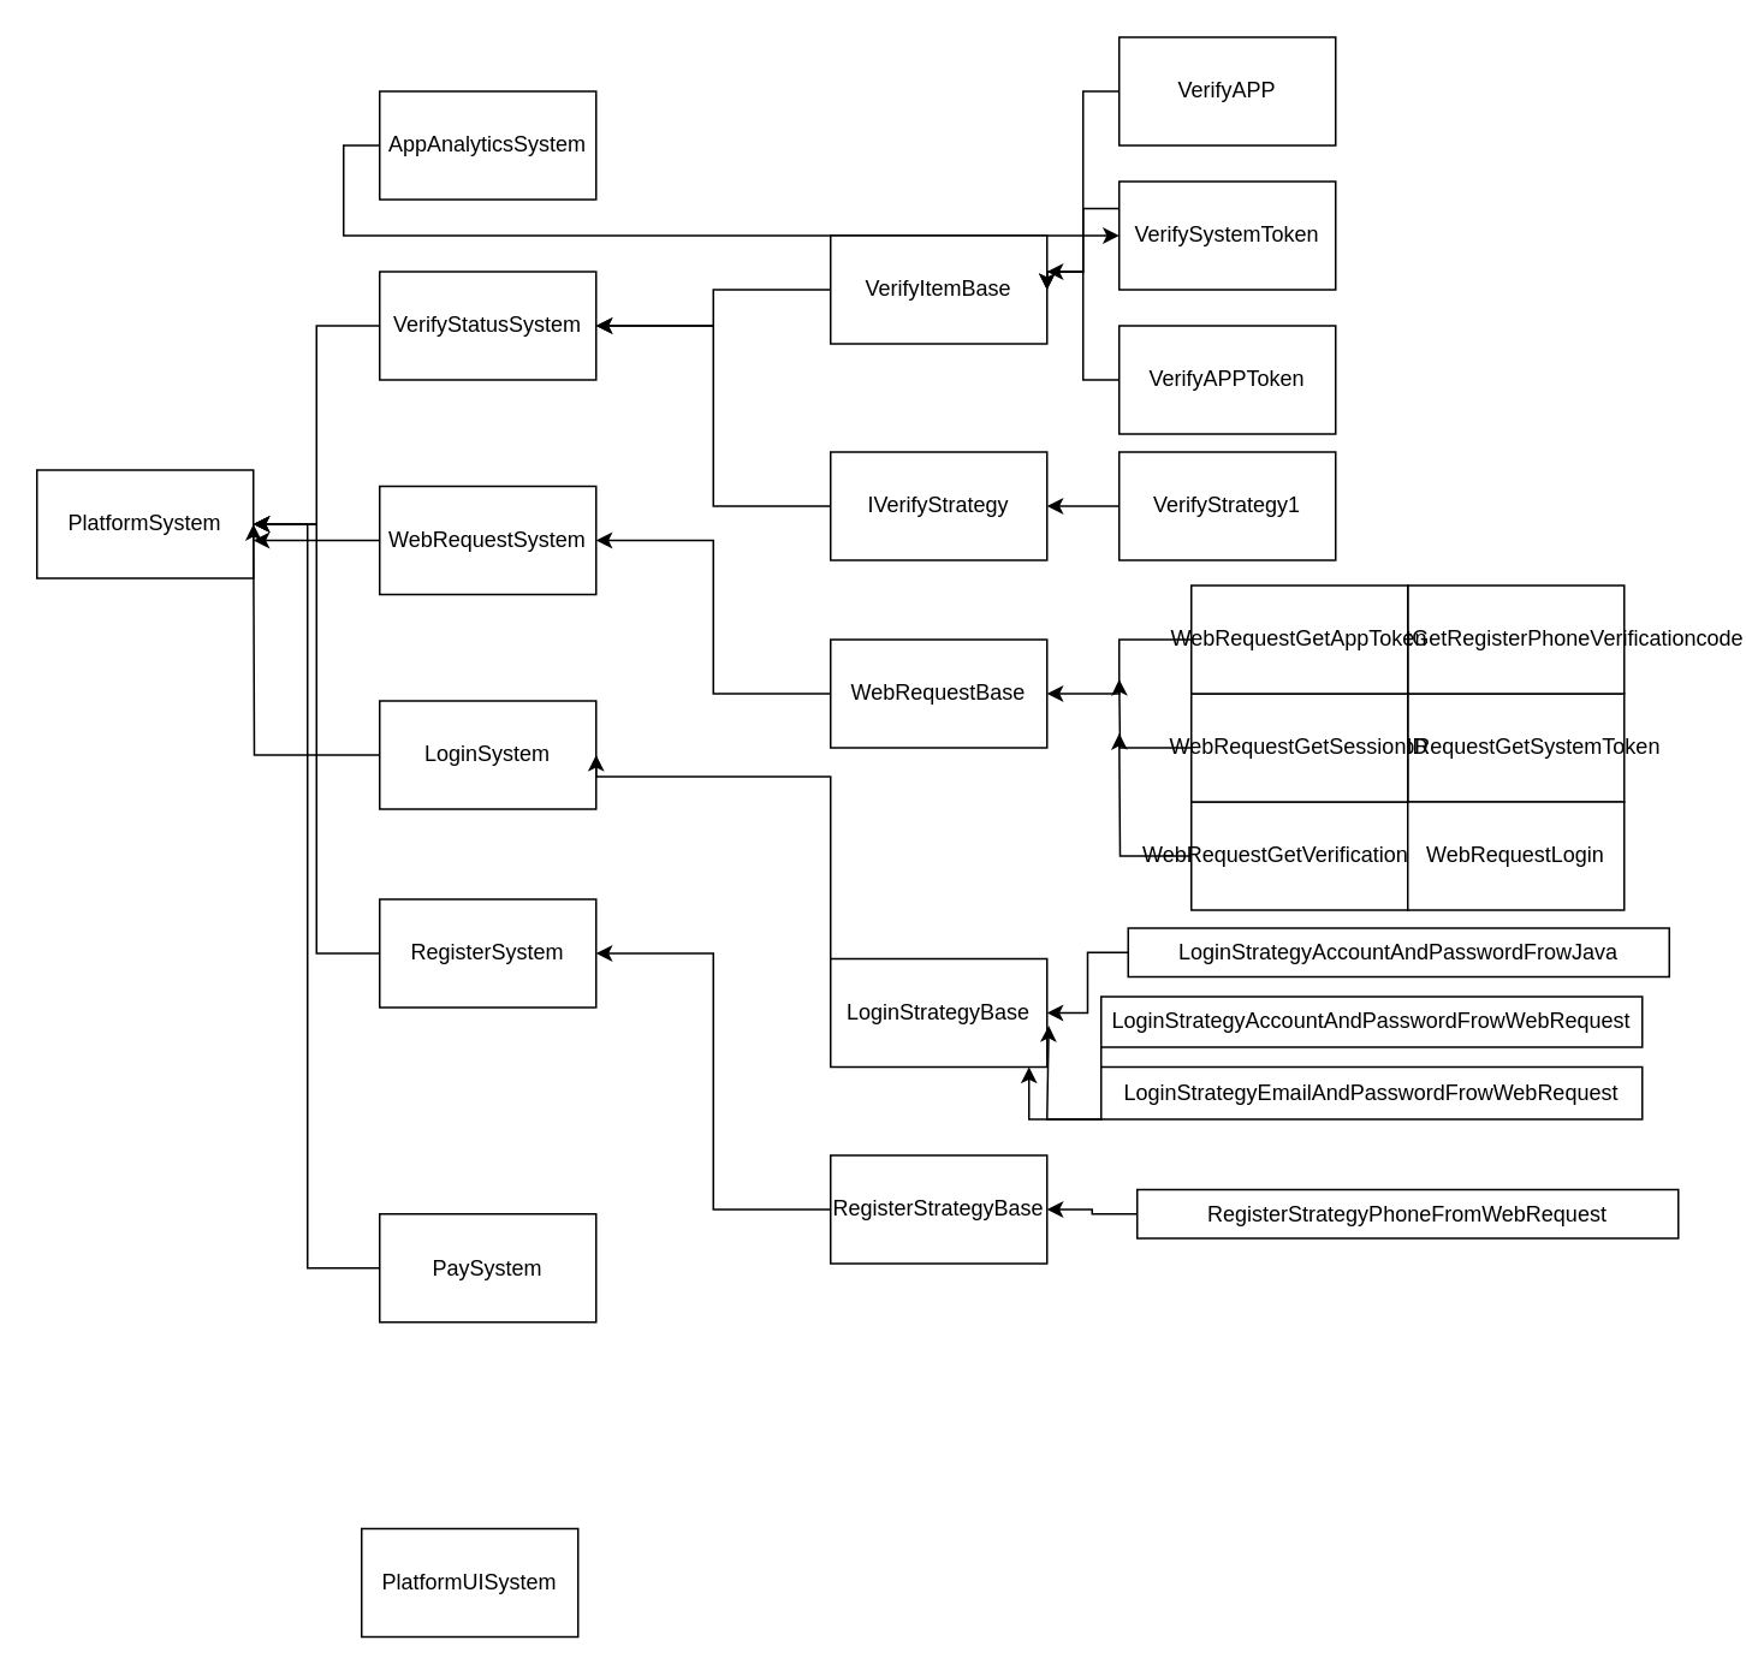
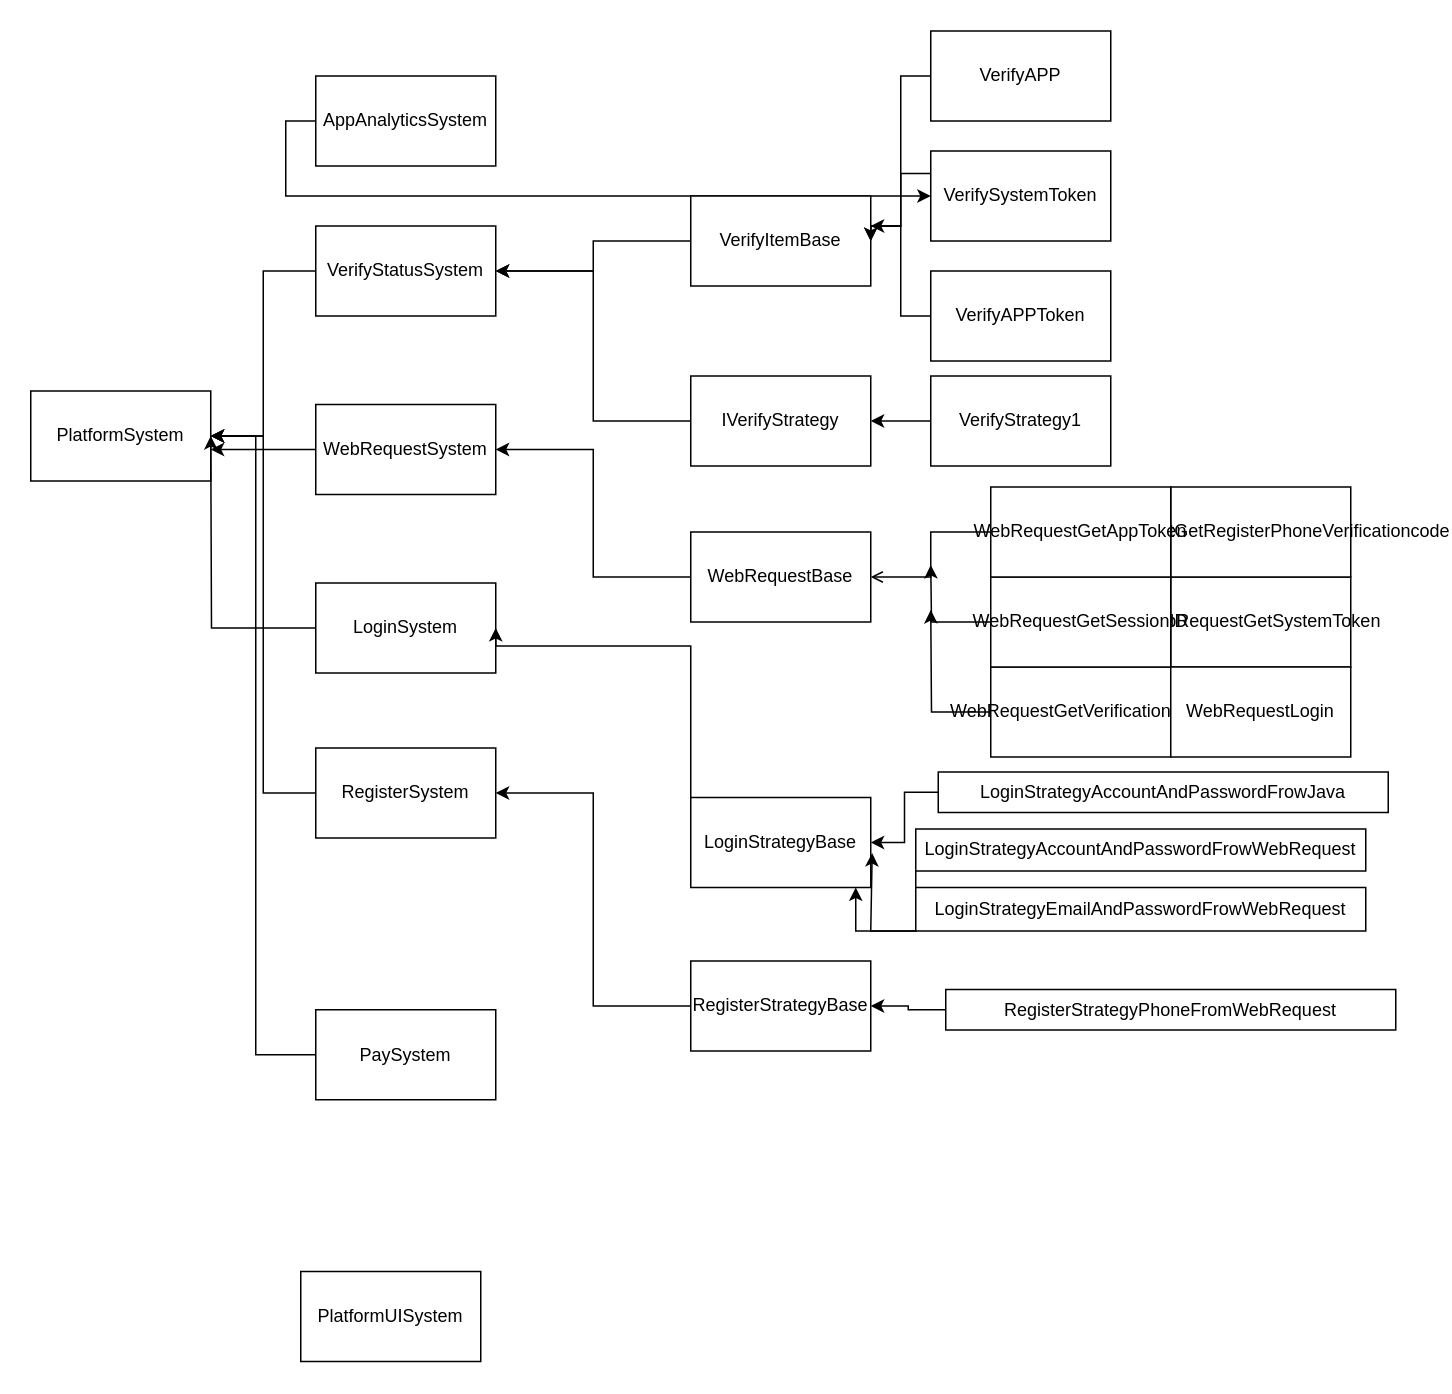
  <mxCell id="0" />
  <mxCell id="1" parent="0" />
  <mxCell id="2" value="PlatformSystem" style="rounded=0;whiteSpace=wrap;html=1;" vertex="1" parent="1"><mxGeometry x="20" y="260" width="120" height="60" as="geometry" /></mxCell>
  <mxCell id="3" style="edgeStyle=orthogonalEdgeStyle;rounded=0;orthogonalLoop=1;jettySize=auto;html=1;exitX=0;exitY=0.5;exitDx=0;exitDy=0;" edge="1" parent="1" source="4" target="20"><mxGeometry relative="1" as="geometry" /></mxCell>
  <mxCell id="4" value="AppAnalyticsSystem" style="rounded=0;whiteSpace=wrap;html=1;" vertex="1" parent="1"><mxGeometry x="210" y="50" width="120" height="60" as="geometry" /></mxCell>
  <mxCell id="5" style="edgeStyle=orthogonalEdgeStyle;rounded=0;orthogonalLoop=1;jettySize=auto;html=1;exitX=0;exitY=0.5;exitDx=0;exitDy=0;entryX=1;entryY=0.5;entryDx=0;entryDy=0;" edge="1" parent="1" source="6" target="2"><mxGeometry relative="1" as="geometry" /></mxCell>
  <mxCell id="6" value="VerifyStatusSystem" style="rounded=0;whiteSpace=wrap;html=1;" vertex="1" parent="1"><mxGeometry x="210" y="150" width="120" height="60" as="geometry" /></mxCell>
  <mxCell id="7" style="edgeStyle=orthogonalEdgeStyle;rounded=0;orthogonalLoop=1;jettySize=auto;html=1;exitX=0;exitY=0.5;exitDx=0;exitDy=0;" edge="1" parent="1" source="8"><mxGeometry relative="1" as="geometry"><mxPoint x="140" y="290" as="targetPoint" /></mxGeometry></mxCell>
  <mxCell id="8" value="LoginSystem" style="rounded=0;whiteSpace=wrap;html=1;" vertex="1" parent="1"><mxGeometry x="210" y="388" width="120" height="60" as="geometry" /></mxCell>
  <mxCell id="9" style="edgeStyle=orthogonalEdgeStyle;rounded=0;orthogonalLoop=1;jettySize=auto;html=1;exitX=0;exitY=0.5;exitDx=0;exitDy=0;entryX=1;entryY=0.5;entryDx=0;entryDy=0;" edge="1" parent="1" source="10" target="2"><mxGeometry relative="1" as="geometry" /></mxCell>
  <mxCell id="10" value="RegisterSystem" style="rounded=0;whiteSpace=wrap;html=1;" vertex="1" parent="1"><mxGeometry x="210" y="498" width="120" height="60" as="geometry" /></mxCell>
  <mxCell id="11" style="edgeStyle=orthogonalEdgeStyle;rounded=0;orthogonalLoop=1;jettySize=auto;html=1;exitX=0;exitY=0.5;exitDx=0;exitDy=0;" edge="1" parent="1" source="12"><mxGeometry relative="1" as="geometry"><mxPoint x="140" y="290" as="targetPoint" /><Array as="points"><mxPoint x="170" y="702" /><mxPoint x="170" y="290" /></Array></mxGeometry></mxCell>
  <mxCell id="12" value="PaySystem" style="rounded=0;whiteSpace=wrap;html=1;" vertex="1" parent="1"><mxGeometry x="210" y="672.5" width="120" height="60" as="geometry" /></mxCell>
  <mxCell id="13" style="edgeStyle=orthogonalEdgeStyle;rounded=0;orthogonalLoop=1;jettySize=auto;html=1;exitX=0;exitY=0.5;exitDx=0;exitDy=0;entryX=1;entryY=0.5;entryDx=0;entryDy=0;" edge="1" parent="1" source="14" target="6"><mxGeometry relative="1" as="geometry" /></mxCell>
  <mxCell id="14" value="VerifyItemBase" style="rounded=0;whiteSpace=wrap;html=1;" vertex="1" parent="1"><mxGeometry x="460" y="130" width="120" height="60" as="geometry" /></mxCell>
  <mxCell id="15" style="edgeStyle=orthogonalEdgeStyle;rounded=0;orthogonalLoop=1;jettySize=auto;html=1;entryX=1;entryY=0.5;entryDx=0;entryDy=0;" edge="1" parent="1" source="16" target="6"><mxGeometry relative="1" as="geometry" /></mxCell>
  <mxCell id="16" value="IVerifyStrategy" style="rounded=0;whiteSpace=wrap;html=1;" vertex="1" parent="1"><mxGeometry x="460" y="250" width="120" height="60" as="geometry" /></mxCell>
  <mxCell id="17" style="edgeStyle=orthogonalEdgeStyle;rounded=0;orthogonalLoop=1;jettySize=auto;html=1;exitX=0;exitY=0.5;exitDx=0;exitDy=0;" edge="1" parent="1" source="18"><mxGeometry relative="1" as="geometry"><mxPoint x="580" y="150" as="targetPoint" /><Array as="points"><mxPoint x="600" y="50" /><mxPoint x="600" y="150" /></Array></mxGeometry></mxCell>
  <mxCell id="18" value="VerifyAPP" style="rounded=0;whiteSpace=wrap;html=1;" vertex="1" parent="1"><mxGeometry x="620" y="20" width="120" height="60" as="geometry" /></mxCell>
  <mxCell id="19" style="edgeStyle=orthogonalEdgeStyle;rounded=0;orthogonalLoop=1;jettySize=auto;html=1;exitX=0;exitY=0.25;exitDx=0;exitDy=0;entryX=1;entryY=0.5;entryDx=0;entryDy=0;" edge="1" parent="1" source="20" target="14"><mxGeometry relative="1" as="geometry"><Array as="points"><mxPoint x="600" y="115" /><mxPoint x="600" y="150" /><mxPoint x="580" y="150" /></Array></mxGeometry></mxCell>
  <mxCell id="20" value="VerifySystemToken" style="rounded=0;whiteSpace=wrap;html=1;" vertex="1" parent="1"><mxGeometry x="620" y="100" width="120" height="60" as="geometry" /></mxCell>
  <mxCell id="21" style="edgeStyle=orthogonalEdgeStyle;rounded=0;orthogonalLoop=1;jettySize=auto;html=1;exitX=0;exitY=0.5;exitDx=0;exitDy=0;entryX=1;entryY=0.5;entryDx=0;entryDy=0;" edge="1" parent="1" source="22" target="14"><mxGeometry relative="1" as="geometry"><Array as="points"><mxPoint x="600" y="210" /><mxPoint x="600" y="150" /><mxPoint x="580" y="150" /></Array></mxGeometry></mxCell>
  <mxCell id="22" value="VerifyAPPToken" style="rounded=0;whiteSpace=wrap;html=1;" vertex="1" parent="1"><mxGeometry x="620" y="180" width="120" height="60" as="geometry" /></mxCell>
  <mxCell id="23" style="edgeStyle=orthogonalEdgeStyle;rounded=0;orthogonalLoop=1;jettySize=auto;html=1;exitX=0;exitY=0.5;exitDx=0;exitDy=0;entryX=1;entryY=0.5;entryDx=0;entryDy=0;" edge="1" parent="1" source="24" target="16"><mxGeometry relative="1" as="geometry" /></mxCell>
  <mxCell id="24" value="VerifyStrategy1" style="rounded=0;whiteSpace=wrap;html=1;" vertex="1" parent="1"><mxGeometry x="620" y="250" width="120" height="60" as="geometry" /></mxCell>
  <mxCell id="25" style="edgeStyle=orthogonalEdgeStyle;rounded=0;orthogonalLoop=1;jettySize=auto;html=1;exitX=0;exitY=0.5;exitDx=0;exitDy=0;" edge="1" parent="1" source="26"><mxGeometry relative="1" as="geometry"><mxPoint x="140" y="299" as="targetPoint" /></mxGeometry></mxCell>
  <mxCell id="26" value="WebRequestSystem" style="rounded=0;whiteSpace=wrap;html=1;" vertex="1" parent="1"><mxGeometry x="210" y="269" width="120" height="60" as="geometry" /></mxCell>
  <mxCell id="27" style="edgeStyle=orthogonalEdgeStyle;rounded=0;orthogonalLoop=1;jettySize=auto;html=1;exitX=0;exitY=0.5;exitDx=0;exitDy=0;entryX=1;entryY=0.5;entryDx=0;entryDy=0;" edge="1" parent="1" source="28" target="26"><mxGeometry relative="1" as="geometry" /></mxCell>
  <mxCell id="28" value="WebRequestBase" style="rounded=0;whiteSpace=wrap;html=1;" vertex="1" parent="1"><mxGeometry x="460" y="354" width="120" height="60" as="geometry" /></mxCell>
  <mxCell id="29" value="WebRequestGetSystemToken" style="rounded=0;whiteSpace=wrap;html=1;" vertex="1" parent="1"><mxGeometry x="780" y="384" width="120" height="60" as="geometry" /></mxCell>
  <mxCell id="30" value="WebRequestGetRegisterPhoneVerificationcode" style="rounded=0;whiteSpace=wrap;html=1;" vertex="1" parent="1"><mxGeometry x="780" y="324" width="120" height="60" as="geometry" /></mxCell>
  <mxCell id="31" style="edgeStyle=orthogonalEdgeStyle;rounded=0;orthogonalLoop=1;jettySize=auto;html=1;exitX=0;exitY=0.5;exitDx=0;exitDy=0;" edge="1" parent="1" source="32"><mxGeometry relative="1" as="geometry"><mxPoint x="620" y="406" as="targetPoint" /></mxGeometry></mxCell>
  <mxCell id="32" value="WebRequestGetVerificationcode" style="rounded=0;whiteSpace=wrap;html=1;" vertex="1" parent="1"><mxGeometry x="660" y="444" width="120" height="60" as="geometry" /></mxCell>
  <mxCell id="33" style="edgeStyle=orthogonalEdgeStyle;rounded=0;orthogonalLoop=1;jettySize=auto;html=1;exitX=0;exitY=0.5;exitDx=0;exitDy=0;" edge="1" parent="1" source="34"><mxGeometry relative="1" as="geometry"><mxPoint x="620" y="376" as="targetPoint" /></mxGeometry></mxCell>
  <mxCell id="34" value="WebRequestGetSessionID" style="rounded=0;whiteSpace=wrap;html=1;" vertex="1" parent="1"><mxGeometry x="660" y="384" width="120" height="60" as="geometry" /></mxCell>
- <mxCell id="35" style="edgeStyle=orthogonalEdgeStyle;rounded=0;orthogonalLoop=1;jettySize=auto;html=1;exitX=0;exitY=0.5;exitDx=0;exitDy=0;entryX=1;entryY=0.5;entryDx=0;entryDy=0;" edge="1" parent="1" source="36" target="28"><mxGeometry relative="1" as="geometry" /></mxCell>
+ <mxCell id="35" style="edgeStyle=orthogonalEdgeStyle;rounded=0;orthogonalLoop=1;jettySize=auto;html=1;exitX=0;exitY=0.5;exitDx=0;exitDy=0;entryX=1;entryY=0.5;entryDx=0;entryDy=0;endArrow=open;" edge="1" parent="1" source="36" target="28"><mxGeometry relative="1" as="geometry" /></mxCell>
  <mxCell id="36" value="WebRequestGetAppToken" style="rounded=0;whiteSpace=wrap;html=1;" vertex="1" parent="1"><mxGeometry x="660" y="324" width="120" height="60" as="geometry" /></mxCell>
  <mxCell id="37" value="WebRequestLogin" style="rounded=0;whiteSpace=wrap;html=1;" vertex="1" parent="1"><mxGeometry x="780" y="444" width="120" height="60" as="geometry" /></mxCell>
  <mxCell id="38" style="edgeStyle=orthogonalEdgeStyle;rounded=0;orthogonalLoop=1;jettySize=auto;html=1;exitX=0;exitY=0.5;exitDx=0;exitDy=0;entryX=1;entryY=0.5;entryDx=0;entryDy=0;" edge="1" parent="1" source="39" target="8"><mxGeometry relative="1" as="geometry"><Array as="points"><mxPoint x="460" y="430" /><mxPoint x="330" y="430" /></Array></mxGeometry></mxCell>
  <mxCell id="39" value="LoginStrategyBase" style="rounded=0;whiteSpace=wrap;html=1;" vertex="1" parent="1"><mxGeometry x="460" y="531" width="120" height="60" as="geometry" /></mxCell>
  <mxCell id="40" style="edgeStyle=orthogonalEdgeStyle;rounded=0;orthogonalLoop=1;jettySize=auto;html=1;exitX=0;exitY=0.5;exitDx=0;exitDy=0;entryX=1;entryY=0.5;entryDx=0;entryDy=0;" edge="1" parent="1" source="41" target="39"><mxGeometry relative="1" as="geometry" /></mxCell>
  <mxCell id="41" value="LoginStrategyAccountAndPasswordFrowJava" style="rounded=0;whiteSpace=wrap;html=1;" vertex="1" parent="1"><mxGeometry x="625" y="514" width="300" height="27" as="geometry" /></mxCell>
  <mxCell id="42" style="edgeStyle=orthogonalEdgeStyle;rounded=0;orthogonalLoop=1;jettySize=auto;html=1;exitX=0;exitY=0.5;exitDx=0;exitDy=0;entryX=1.008;entryY=0.617;entryDx=0;entryDy=0;entryPerimeter=0;" edge="1" parent="1" source="43" target="39"><mxGeometry relative="1" as="geometry"><Array as="points"><mxPoint x="610" y="620" /><mxPoint x="580" y="620" /></Array></mxGeometry></mxCell>
  <mxCell id="43" value="LoginStrategyAccountAndPasswordFrowWebRequest" style="rounded=0;whiteSpace=wrap;html=1;" vertex="1" parent="1"><mxGeometry x="610" y="552" width="300" height="28" as="geometry" /></mxCell>
  <mxCell id="44" style="edgeStyle=orthogonalEdgeStyle;rounded=0;orthogonalLoop=1;jettySize=auto;html=1;exitX=0;exitY=0.5;exitDx=0;exitDy=0;" edge="1" parent="1" source="45" target="39"><mxGeometry relative="1" as="geometry"><Array as="points"><mxPoint x="600" y="620" /><mxPoint x="570" y="620" /><mxPoint x="570" y="604" /></Array></mxGeometry></mxCell>
  <mxCell id="45" value="LoginStrategyEmailAndPasswordFrowWebRequest" style="rounded=0;whiteSpace=wrap;html=1;" vertex="1" parent="1"><mxGeometry x="610" y="591" width="300" height="29" as="geometry" /></mxCell>
  <mxCell id="46" value="PlatformUISystem" style="rounded=0;whiteSpace=wrap;html=1;" vertex="1" parent="1"><mxGeometry x="200" y="847" width="120" height="60" as="geometry" /></mxCell>
  <mxCell id="47" style="edgeStyle=orthogonalEdgeStyle;rounded=0;orthogonalLoop=1;jettySize=auto;html=1;exitX=0;exitY=0.5;exitDx=0;exitDy=0;entryX=1;entryY=0.5;entryDx=0;entryDy=0;" edge="1" parent="1" source="48" target="10"><mxGeometry relative="1" as="geometry" /></mxCell>
  <mxCell id="48" value="RegisterStrategyBase" style="rounded=0;whiteSpace=wrap;html=1;" vertex="1" parent="1"><mxGeometry x="460" y="640" width="120" height="60" as="geometry" /></mxCell>
  <mxCell id="49" style="edgeStyle=orthogonalEdgeStyle;rounded=0;orthogonalLoop=1;jettySize=auto;html=1;exitX=0;exitY=0.5;exitDx=0;exitDy=0;entryX=1;entryY=0.5;entryDx=0;entryDy=0;" edge="1" parent="1" source="50" target="48"><mxGeometry relative="1" as="geometry" /></mxCell>
  <mxCell id="50" value="RegisterStrategyPhoneFromWebRequest" style="rounded=0;whiteSpace=wrap;html=1;" vertex="1" parent="1"><mxGeometry x="630" y="659" width="300" height="27" as="geometry" /></mxCell>
